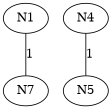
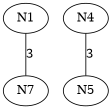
  graph {
    n1 [label=N1]
    n2 [label=N7]
    n3 [label=N4]
    n4 [label=N5]
-   n1 -- n2 [label=1]
-   n3 -- n4 [label=1]
+   n1 -- n2 [label=3]
+   n3 -- n4 [label=3]
  }
